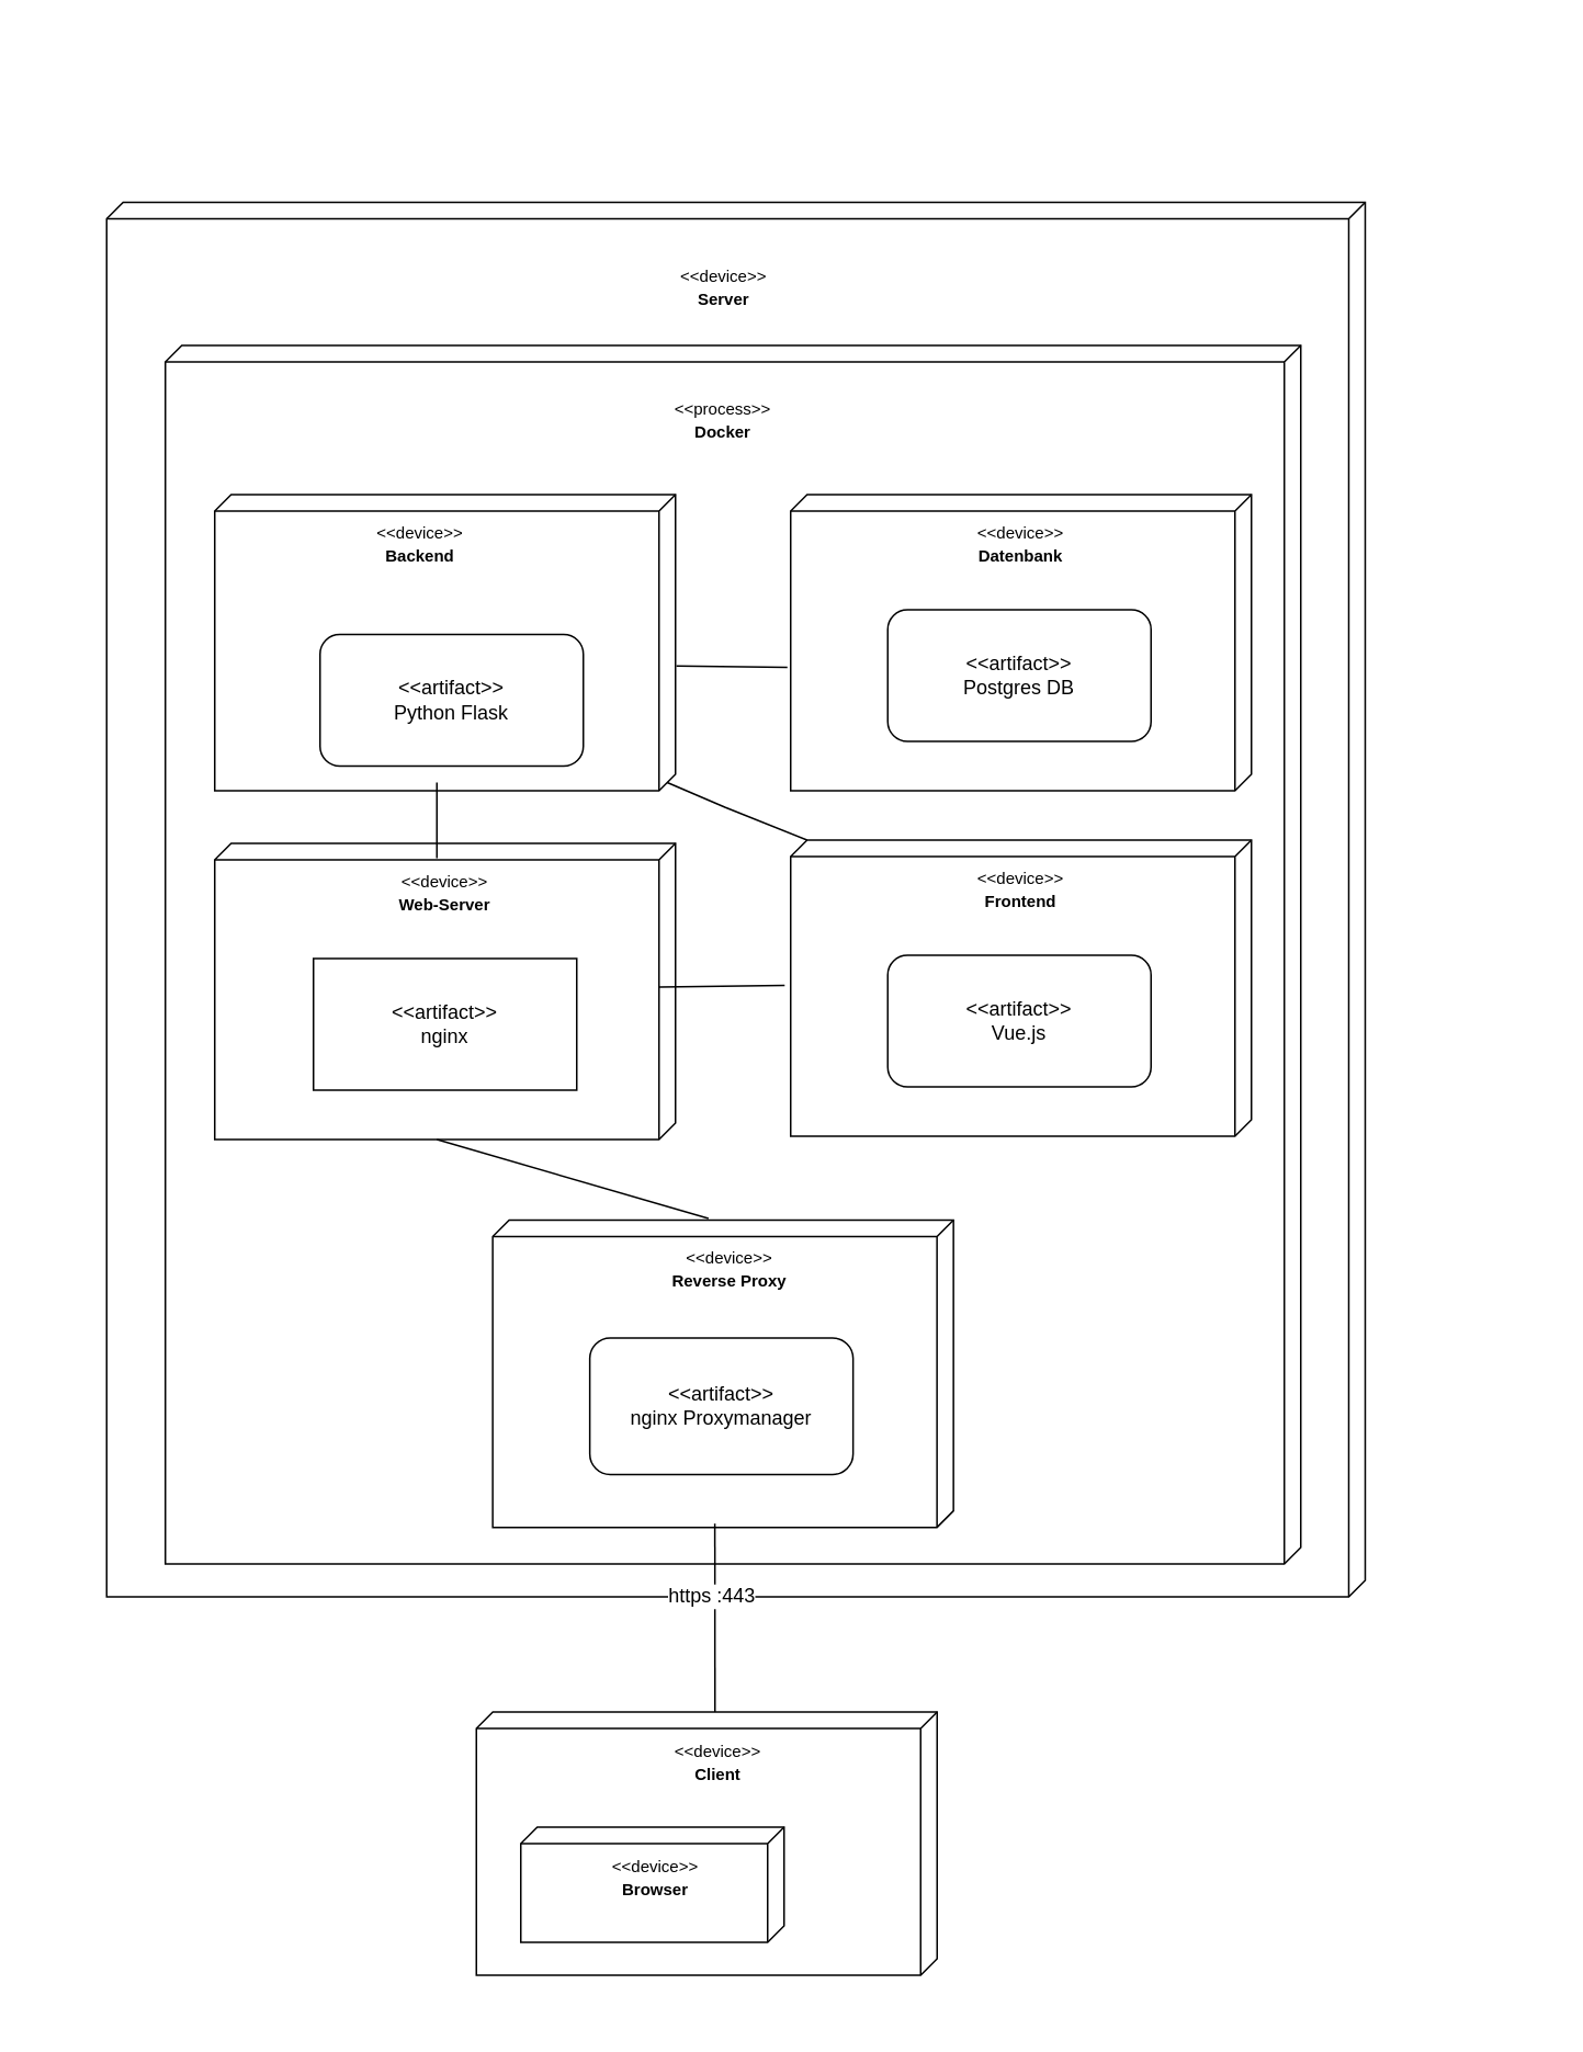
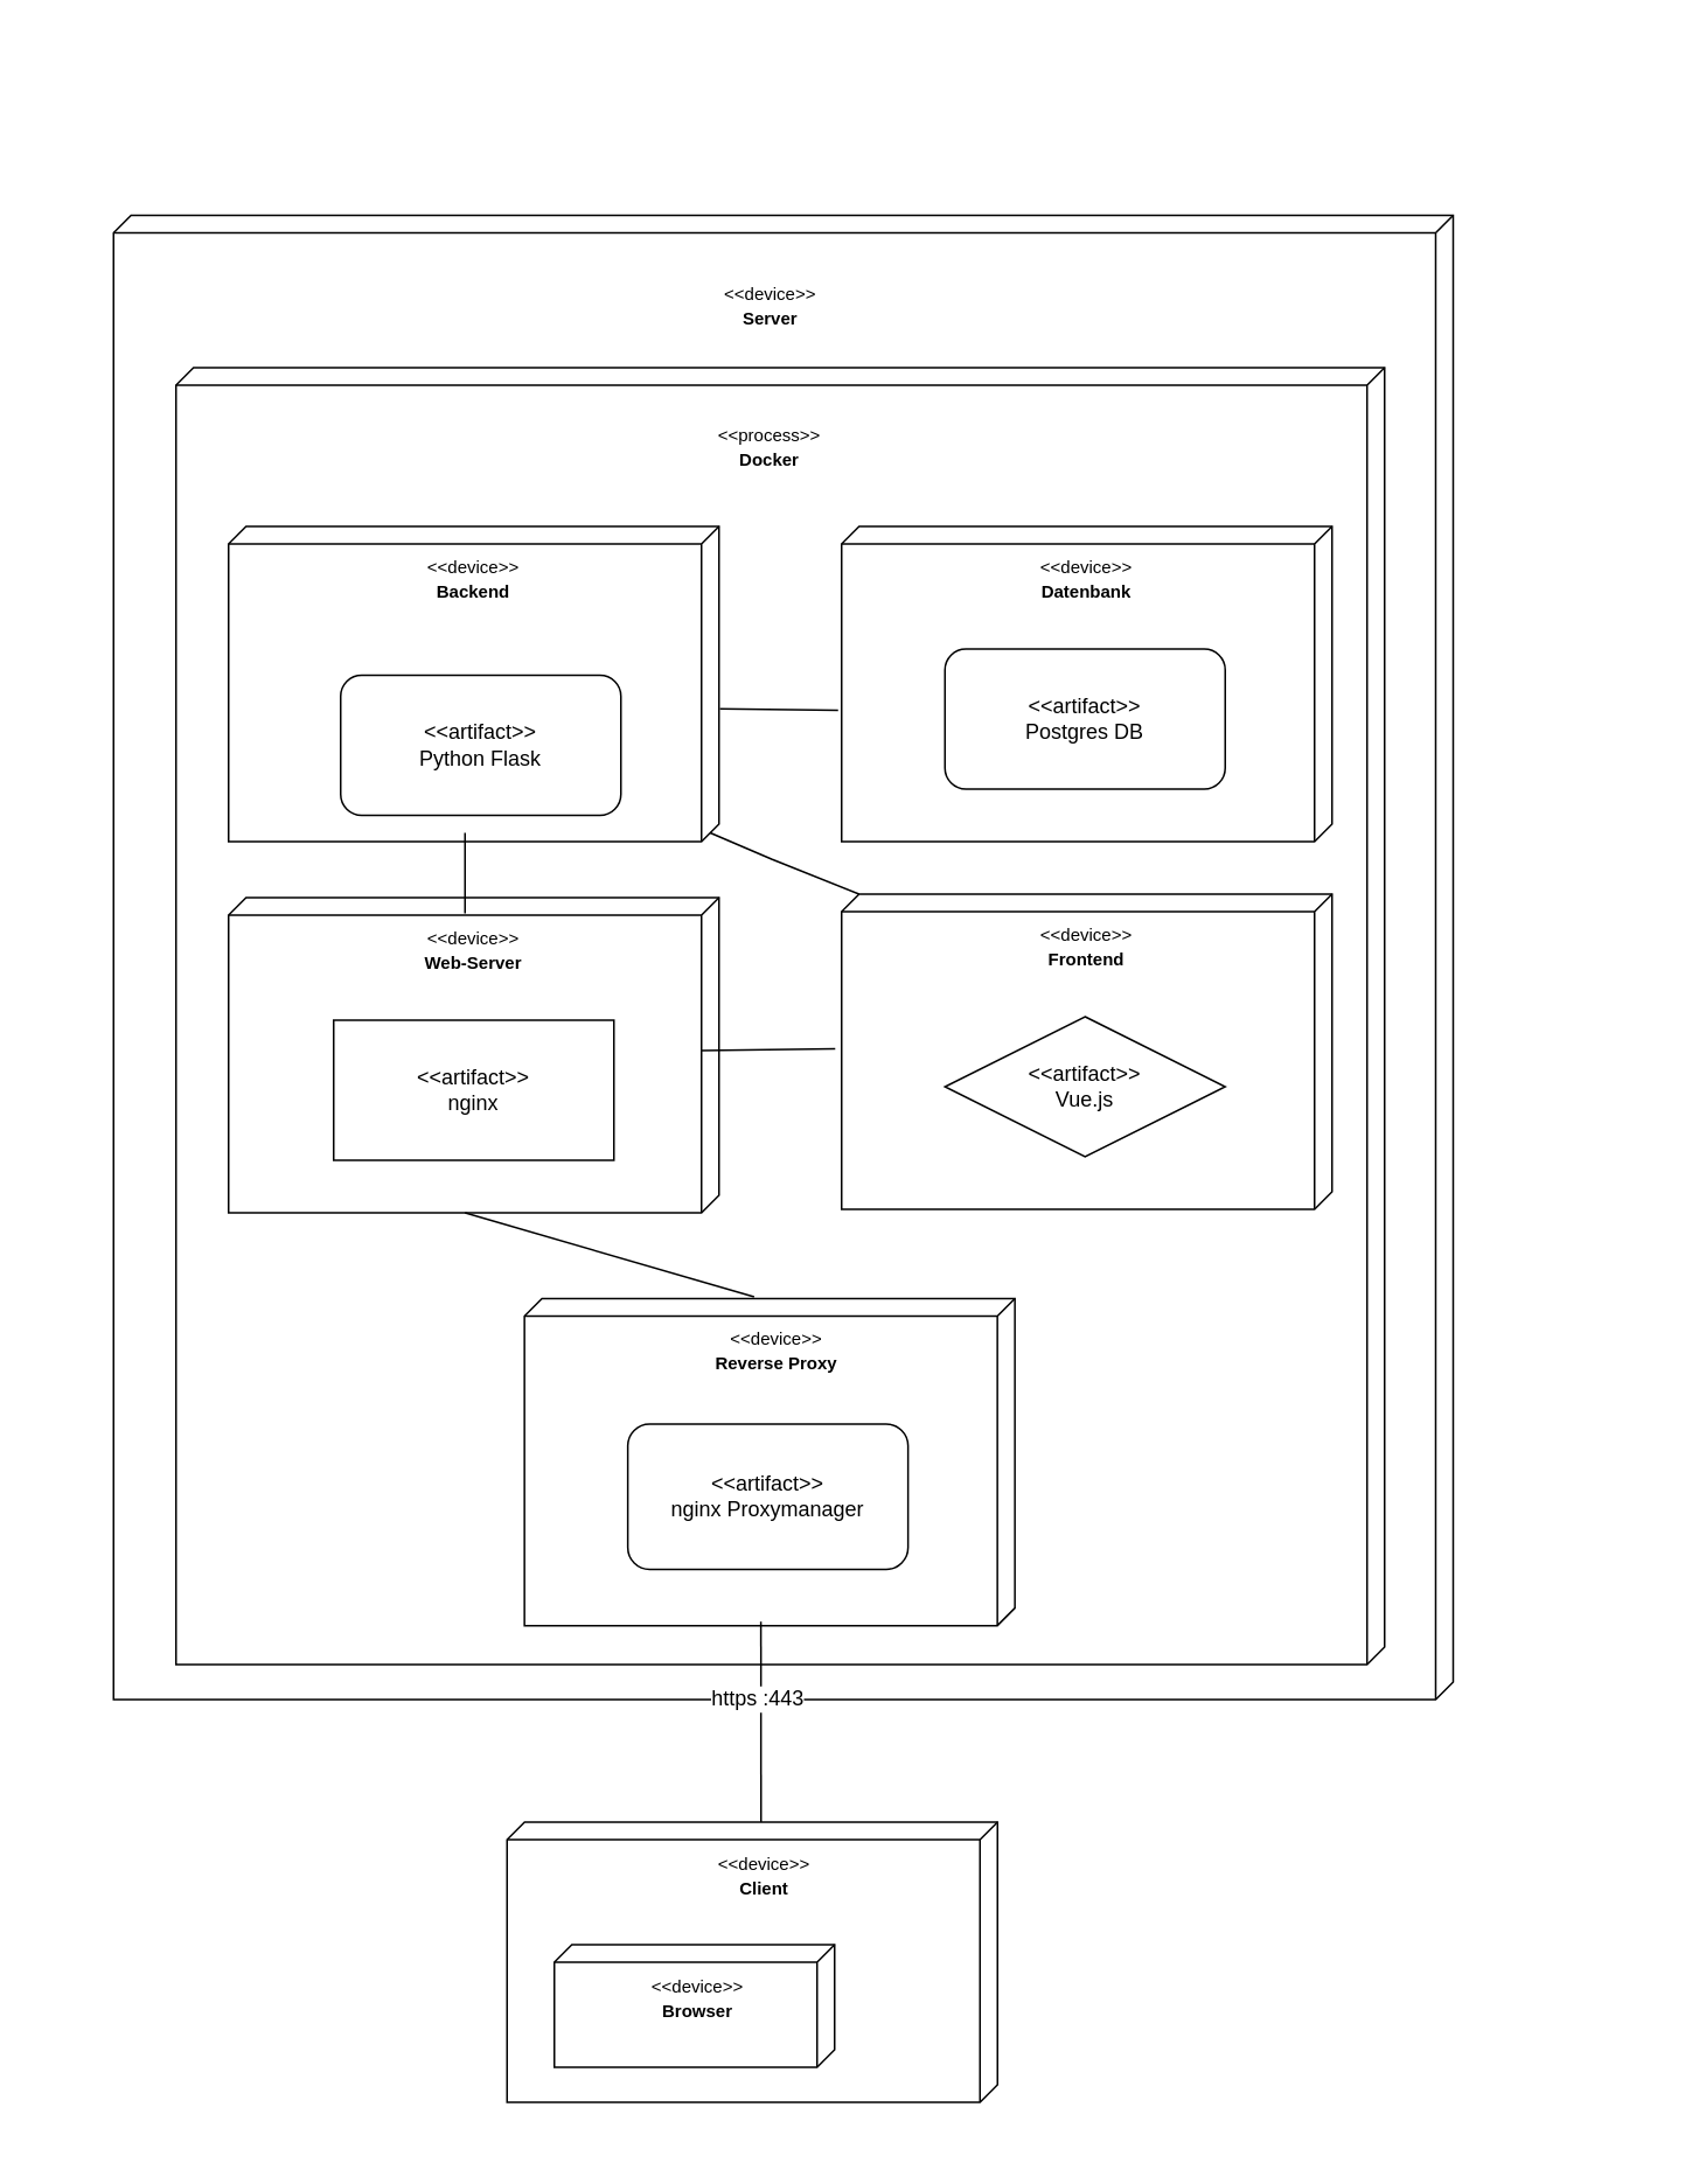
  <mxCell id="0" />
  <mxCell id="1" parent="0" />
  <mxCell id="2" value="" style="group" vertex="1" connectable="0" parent="1"><mxGeometry x="20" y="20" width="920" height="950" as="geometry" /></mxCell>
  <mxCell id="3" value="" style="verticalAlign=top;align=left;shape=cube;size=10;direction=south;fontStyle=0;html=1;boundedLbl=1;spacingLeft=5;" vertex="1" parent="2"><mxGeometry x="44.337" y="102.302" width="764.819" height="847.698" as="geometry" /></mxCell>
  <mxCell id="4" value="&lt;div style=&quot;font-size: 10px&quot;&gt;&lt;font style=&quot;font-size: 10px&quot;&gt;&amp;lt;&amp;lt;device&amp;gt;&amp;gt;&lt;/font&gt;&lt;/div&gt;&lt;font style=&quot;font-size: 10px&quot;&gt;&lt;b&gt;Server&lt;/b&gt;&lt;br&gt;&lt;/font&gt;" style="text;html=1;strokeColor=none;fillColor=none;align=center;verticalAlign=middle;whiteSpace=wrap;rounded=0;" vertex="1" parent="2"><mxGeometry x="321.447" y="76.243" width="197.143" height="158.333" as="geometry" /></mxCell>
  <mxCell id="5" value="" style="group" vertex="1" connectable="0" parent="1"><mxGeometry y="120" width="830" height="830" as="geometry" x="60" /></mxCell>
  <mxCell id="6" value="" style="verticalAlign=top;align=left;shape=cube;size=10;direction=south;fontStyle=0;html=1;boundedLbl=1;spacingLeft=5;" vertex="1" parent="5"><mxGeometry x="40" y="89.38" width="690" height="740.62" as="geometry" /></mxCell>
  <mxCell id="7" value="&lt;div style=&quot;font-size: 10px&quot;&gt;&lt;font style=&quot;font-size: 10px&quot;&gt;&amp;lt;&amp;lt;process&amp;gt;&amp;gt;&lt;/font&gt;&lt;/div&gt;&lt;font style=&quot;font-size: 10px&quot;&gt;&lt;b&gt;Docker&lt;/b&gt;&lt;br&gt;&lt;/font&gt;" style="text;html=1;strokeColor=none;fillColor=none;align=center;verticalAlign=middle;whiteSpace=wrap;rounded=0;" vertex="1" parent="5"><mxGeometry x="290.001" y="66.613" width="177.857" height="138.333" as="geometry" /></mxCell>
  <mxCell id="8" value="" style="group" vertex="1" connectable="0" parent="5"><mxGeometry x="420" y="390" width="280" height="180" as="geometry" /></mxCell>
  <mxCell id="9" value="" style="verticalAlign=top;align=left;shape=cube;size=10;direction=south;fontStyle=0;html=1;boundedLbl=1;spacingLeft=5;" vertex="1" parent="8"><mxGeometry width="280" height="180" as="geometry" /></mxCell>
  <mxCell id="10" value="&lt;div style=&quot;font-size: 10px&quot;&gt;&lt;font style=&quot;font-size: 10px&quot;&gt;&amp;lt;&amp;lt;device&amp;gt;&amp;gt;&lt;/font&gt;&lt;/div&gt;&lt;font style=&quot;font-size: 10px&quot;&gt;&lt;b&gt;Frontend&lt;/b&gt;&lt;br&gt;&lt;/font&gt;" style="text;html=1;strokeColor=none;fillColor=none;align=center;verticalAlign=middle;whiteSpace=wrap;rounded=0;" vertex="1" parent="8"><mxGeometry x="110" y="16" width="60" height="30" as="geometry" /></mxCell>
- <mxCell id="11" value="&lt;div style=&quot;font-size: 12px&quot; align=&quot;center&quot;&gt;&lt;font style=&quot;font-size: 12px&quot;&gt;&amp;lt;&amp;lt;artifact&amp;gt;&amp;gt;&lt;/font&gt;&lt;/div&gt;&lt;div style=&quot;font-size: 12px&quot; align=&quot;center&quot;&gt;Vue.js&lt;font style=&quot;font-size: 12px&quot;&gt;&lt;br&gt;&lt;/font&gt;&lt;/div&gt;" style="rounded=1;whiteSpace=wrap;html=1;fontSize=10;" vertex="1" parent="8"><mxGeometry x="59" y="70" width="160" height="80" as="geometry" /></mxCell>
+ <mxCell id="11" value="&lt;div style=&quot;font-size: 12px&quot; align=&quot;center&quot;&gt;&lt;font style=&quot;font-size: 12px&quot;&gt;&amp;lt;&amp;lt;artifact&amp;gt;&amp;gt;&lt;/font&gt;&lt;/div&gt;&lt;div style=&quot;font-size: 12px&quot; align=&quot;center&quot;&gt;Vue.js&lt;font style=&quot;font-size: 12px&quot;&gt;&lt;br&gt;&lt;/font&gt;&lt;/div&gt;" style="rhombus;whiteSpace=wrap;html=1;fontSize=10;" vertex="1" parent="8"><mxGeometry x="59" y="70" width="160" height="80" as="geometry" /></mxCell>
  <mxCell id="12" value="" style="group" vertex="1" connectable="0" parent="5"><mxGeometry x="70" y="180" width="280" height="180" as="geometry" /></mxCell>
  <mxCell id="13" value="" style="verticalAlign=top;align=left;shape=cube;size=10;direction=south;fontStyle=0;html=1;boundedLbl=1;spacingLeft=5;" vertex="1" parent="12"><mxGeometry width="280" height="180" as="geometry" /></mxCell>
- <mxCell id="14" value="&lt;div style=&quot;font-size: 10px&quot;&gt;&lt;font style=&quot;font-size: 10px&quot;&gt;&amp;lt;&amp;lt;device&amp;gt;&amp;gt;&lt;/font&gt;&lt;/div&gt;&lt;font style=&quot;font-size: 10px&quot;&gt;&lt;b&gt;Backend&lt;/b&gt;&lt;br&gt;&lt;/font&gt;" style="text;html=1;strokeColor=none;fillColor=none;align=center;verticalAlign=middle;whiteSpace=wrap;rounded=0;" vertex="1" parent="12"><mxGeometry x="95" y="16" width="60" height="30" as="geometry" /></mxCell>
+ <mxCell id="14" value="&lt;div style=&quot;font-size: 10px&quot;&gt;&lt;font style=&quot;font-size: 10px&quot;&gt;&amp;lt;&amp;lt;device&amp;gt;&amp;gt;&lt;/font&gt;&lt;/div&gt;&lt;font style=&quot;font-size: 10px&quot;&gt;&lt;b&gt;Backend&lt;/b&gt;&lt;br&gt;&lt;/font&gt;" style="text;html=1;strokeColor=none;fillColor=none;align=center;verticalAlign=middle;whiteSpace=wrap;rounded=0;" vertex="1" parent="12"><mxGeometry x="110" y="16" width="60" height="30" as="geometry" /></mxCell>
  <mxCell id="15" value="&lt;div style=&quot;font-size: 12px&quot; align=&quot;center&quot;&gt;&lt;font style=&quot;font-size: 12px&quot;&gt;&amp;lt;&amp;lt;artifact&amp;gt;&amp;gt;&lt;/font&gt;&lt;/div&gt;&lt;div style=&quot;font-size: 12px&quot; align=&quot;center&quot;&gt;&lt;font style=&quot;font-size: 12px&quot;&gt;Python Flask&lt;br&gt;&lt;/font&gt;&lt;/div&gt;" style="rounded=1;whiteSpace=wrap;html=1;fontSize=10;" vertex="1" parent="12"><mxGeometry x="64" y="85" width="160" height="80" as="geometry" /></mxCell>
  <mxCell id="16" value="" style="group" vertex="1" connectable="0" parent="5"><mxGeometry x="238.93" y="620" width="280" height="186.75" as="geometry" /></mxCell>
  <mxCell id="17" value="" style="verticalAlign=top;align=left;shape=cube;size=10;direction=south;fontStyle=0;html=1;boundedLbl=1;spacingLeft=5;" vertex="1" parent="16"><mxGeometry y="1" width="280" height="186.75" as="geometry" /></mxCell>
  <mxCell id="18" value="&lt;div style=&quot;font-size: 10px&quot;&gt;&lt;font style=&quot;font-size: 10px&quot;&gt;&amp;lt;&amp;lt;device&amp;gt;&amp;gt;&lt;/font&gt;&lt;/div&gt;&lt;font style=&quot;font-size: 10px&quot;&gt;&lt;b&gt;Reverse Proxy&lt;/b&gt;&lt;br&gt;&lt;/font&gt;" style="text;html=1;strokeColor=none;fillColor=none;align=center;verticalAlign=middle;whiteSpace=wrap;rounded=0;" vertex="1" parent="16"><mxGeometry x="104" y="16.6" width="80" height="31.125" as="geometry" /></mxCell>
  <mxCell id="19" value="&lt;div style=&quot;font-size: 12px&quot; align=&quot;center&quot;&gt;&lt;font style=&quot;font-size: 12px&quot;&gt;&amp;lt;&amp;lt;artifact&amp;gt;&amp;gt;&lt;/font&gt;&lt;/div&gt;&lt;div style=&quot;font-size: 12px&quot; align=&quot;center&quot;&gt;&lt;font style=&quot;font-size: 12px&quot;&gt;nginx Proxymanager&lt;br&gt;&lt;/font&gt;&lt;/div&gt;" style="rounded=1;whiteSpace=wrap;html=1;fontSize=10;" vertex="1" parent="16"><mxGeometry x="59" y="72.625" width="160" height="83" as="geometry" /></mxCell>
  <mxCell id="20" value="" style="group" vertex="1" connectable="0" parent="16"><mxGeometry x="-168.93" y="-228" width="280" height="180" as="geometry" /></mxCell>
  <mxCell id="21" value="" style="verticalAlign=top;align=left;shape=cube;size=10;direction=south;fontStyle=0;html=1;boundedLbl=1;spacingLeft=5;" vertex="1" parent="20"><mxGeometry width="280" height="180" as="geometry" /></mxCell>
  <mxCell id="22" value="&lt;div style=&quot;font-size: 10px&quot;&gt;&lt;font style=&quot;font-size: 10px&quot;&gt;&amp;lt;&amp;lt;device&amp;gt;&amp;gt;&lt;/font&gt;&lt;/div&gt;&lt;font style=&quot;font-size: 10px&quot;&gt;&lt;b&gt;Web-Server&lt;/b&gt;&lt;br&gt;&lt;/font&gt;" style="text;html=1;strokeColor=none;fillColor=none;align=center;verticalAlign=middle;whiteSpace=wrap;rounded=0;" vertex="1" parent="20"><mxGeometry x="110" y="16" width="60" height="30" as="geometry" /></mxCell>
  <mxCell id="23" value="&lt;div style=&quot;font-size: 12px&quot; align=&quot;center&quot;&gt;&lt;font style=&quot;font-size: 12px&quot;&gt;&amp;lt;&amp;lt;artifact&amp;gt;&amp;gt;&lt;/font&gt;&lt;/div&gt;&lt;div style=&quot;font-size: 12px&quot; align=&quot;center&quot;&gt;&lt;font style=&quot;font-size: 12px&quot;&gt;nginx&lt;br&gt;&lt;/font&gt;&lt;/div&gt;" style="whiteSpace=wrap;html=1;fontSize=10;rounded=0;" vertex="1" parent="20"><mxGeometry x="60" y="70" width="160" height="80" as="geometry" /></mxCell>
  <mxCell id="24" style="rounded=0;orthogonalLoop=1;jettySize=auto;html=1;exitX=0;exitY=0;exitDx=180;exitDy=145;exitPerimeter=0;entryX=0;entryY=0;entryDx=0;entryDy=135;entryPerimeter=0;fontSize=12;endArrow=none;endFill=0;" edge="1" parent="5" source="21"><mxGeometry relative="1" as="geometry"><mxPoint x="370.0" y="495.5" as="sourcePoint" /><mxPoint x="370.07" y="620.0" as="targetPoint" /></mxGeometry></mxCell>
  <mxCell id="25" style="rounded=0;orthogonalLoop=1;jettySize=auto;html=1;exitX=0.491;exitY=1.013;exitDx=0;exitDy=0;exitPerimeter=0;entryX=0.579;entryY=-0.002;entryDx=0;entryDy=0;fontSize=12;endArrow=none;endFill=0;entryPerimeter=0;" edge="1" parent="5" source="9"><mxGeometry relative="1" as="geometry"><mxPoint x="407.44" y="480.19" as="sourcePoint" /><mxPoint x="340.0" y="479.41" as="targetPoint" /></mxGeometry></mxCell>
  <mxCell id="26" style="rounded=0;orthogonalLoop=1;jettySize=auto;html=1;exitX=0;exitY=0;exitDx=175;exitDy=5;exitPerimeter=0;entryX=0;entryY=0;entryDx=0;entryDy=270;fontSize=12;endArrow=none;endFill=0;entryPerimeter=0;" edge="1" parent="5" source="13" target="9"><mxGeometry relative="1" as="geometry"><mxPoint x="215" y="365" as="sourcePoint" /><mxPoint x="215" y="411" as="targetPoint" /><Array as="points"><mxPoint x="380" y="370" /></Array></mxGeometry></mxCell>
  <mxCell id="27" value="" style="group" vertex="1" connectable="0" parent="1"><mxGeometry x="480" y="300" width="280" height="180" as="geometry" /></mxCell>
  <mxCell id="28" value="" style="verticalAlign=top;align=left;shape=cube;size=10;direction=south;fontStyle=0;html=1;boundedLbl=1;spacingLeft=5;" vertex="1" parent="27"><mxGeometry width="280" height="180" as="geometry" /></mxCell>
  <mxCell id="29" value="&lt;div style=&quot;font-size: 10px&quot;&gt;&lt;font style=&quot;font-size: 10px&quot;&gt;&amp;lt;&amp;lt;device&amp;gt;&amp;gt;&lt;/font&gt;&lt;/div&gt;&lt;font style=&quot;font-size: 10px&quot;&gt;&lt;b&gt;Datenbank&lt;/b&gt;&lt;br&gt;&lt;/font&gt;" style="text;html=1;strokeColor=none;fillColor=none;align=center;verticalAlign=middle;whiteSpace=wrap;rounded=0;" vertex="1" parent="27"><mxGeometry x="110" y="16" width="60" height="30" as="geometry" /></mxCell>
  <mxCell id="30" value="&lt;div style=&quot;font-size: 12px&quot; align=&quot;center&quot;&gt;&lt;font style=&quot;font-size: 12px&quot;&gt;&amp;lt;&amp;lt;artifact&amp;gt;&amp;gt;&lt;/font&gt;&lt;/div&gt;&lt;div style=&quot;font-size: 12px&quot; align=&quot;center&quot;&gt;&lt;font style=&quot;font-size: 12px&quot;&gt;Postgres DB&lt;br&gt;&lt;/font&gt;&lt;/div&gt;" style="rounded=1;whiteSpace=wrap;html=1;fontSize=10;" vertex="1" parent="27"><mxGeometry x="59" y="70" width="160" height="80" as="geometry" /></mxCell>
  <mxCell id="31" value="" style="group" vertex="1" connectable="0" parent="1"><mxGeometry x="292" y="1040" width="280" height="184.5" as="geometry" /></mxCell>
  <mxCell id="32" value="" style="verticalAlign=top;align=left;shape=cube;size=10;direction=south;fontStyle=0;html=1;boundedLbl=1;spacingLeft=5;" vertex="1" parent="31"><mxGeometry x="-3" width="280" height="160" as="geometry" /></mxCell>
  <mxCell id="33" value="&lt;div style=&quot;font-size: 10px&quot;&gt;&lt;font style=&quot;font-size: 10px&quot;&gt;&amp;lt;&amp;lt;device&amp;gt;&amp;gt;&lt;/font&gt;&lt;/div&gt;&lt;font style=&quot;font-size: 10px&quot;&gt;&lt;b&gt;Client&lt;/b&gt;&lt;br&gt;&lt;/font&gt;" style="text;html=1;strokeColor=none;fillColor=none;align=center;verticalAlign=middle;whiteSpace=wrap;rounded=0;" vertex="1" parent="31"><mxGeometry x="104" y="16.4" width="80" height="30.75" as="geometry" /></mxCell>
  <mxCell id="34" value="" style="group" vertex="1" connectable="0" parent="31"><mxGeometry x="24" y="70" width="160" height="70" as="geometry" /></mxCell>
  <mxCell id="35" value="" style="verticalAlign=top;align=left;shape=cube;size=10;direction=south;fontStyle=0;html=1;boundedLbl=1;spacingLeft=5;" vertex="1" parent="34"><mxGeometry width="160" height="70" as="geometry" /></mxCell>
  <mxCell id="36" value="&lt;div style=&quot;font-size: 10px&quot;&gt;&lt;font style=&quot;font-size: 10px&quot;&gt;&amp;lt;&amp;lt;device&amp;gt;&amp;gt;&lt;/font&gt;&lt;/div&gt;&lt;font style=&quot;font-size: 10px&quot;&gt;&lt;b&gt;Browser&lt;/b&gt;&lt;br&gt;&lt;/font&gt;" style="text;html=1;strokeColor=none;fillColor=none;align=center;verticalAlign=middle;whiteSpace=wrap;rounded=0;" vertex="1" parent="34"><mxGeometry x="59.429" y="26.222" width="45.714" height="11.667" as="geometry" /></mxCell>
  <mxCell id="37" style="rounded=0;orthogonalLoop=1;jettySize=auto;html=1;exitX=0;exitY=0;exitDx=184.5;exitDy=145;exitPerimeter=0;entryX=0;entryY=0;entryDx=0;entryDy=135;entryPerimeter=0;fontSize=12;endArrow=none;endFill=0;" edge="1" parent="1" source="17" target="32"><mxGeometry relative="1" as="geometry" /></mxCell>
  <mxCell id="38" value="https :443" style="edgeLabel;html=1;align=center;verticalAlign=middle;resizable=0;points=[];fontSize=12;" vertex="1" connectable="0" parent="37"><mxGeometry x="-0.231" y="-2" relative="1" as="geometry"><mxPoint as="offset" /></mxGeometry></mxCell>
  <mxCell id="39" style="rounded=0;orthogonalLoop=1;jettySize=auto;html=1;exitX=0;exitY=0;exitDx=180;exitDy=145;exitPerimeter=0;entryX=0.25;entryY=0;entryDx=0;entryDy=0;fontSize=12;endArrow=none;endFill=0;" edge="1" parent="1"><mxGeometry relative="1" as="geometry"><mxPoint x="265" y="475" as="sourcePoint" /><mxPoint x="265" y="521" as="targetPoint" /></mxGeometry></mxCell>
  <mxCell id="40" style="rounded=0;orthogonalLoop=1;jettySize=auto;html=1;exitX=0;exitY=0;exitDx=180;exitDy=145;exitPerimeter=0;entryX=0.579;entryY=-0.002;entryDx=0;entryDy=0;fontSize=12;endArrow=none;endFill=0;entryPerimeter=0;" edge="1" parent="1" target="13"><mxGeometry relative="1" as="geometry"><mxPoint x="478" y="405" as="sourcePoint" /><mxPoint x="478" y="451" as="targetPoint" /></mxGeometry></mxCell>
